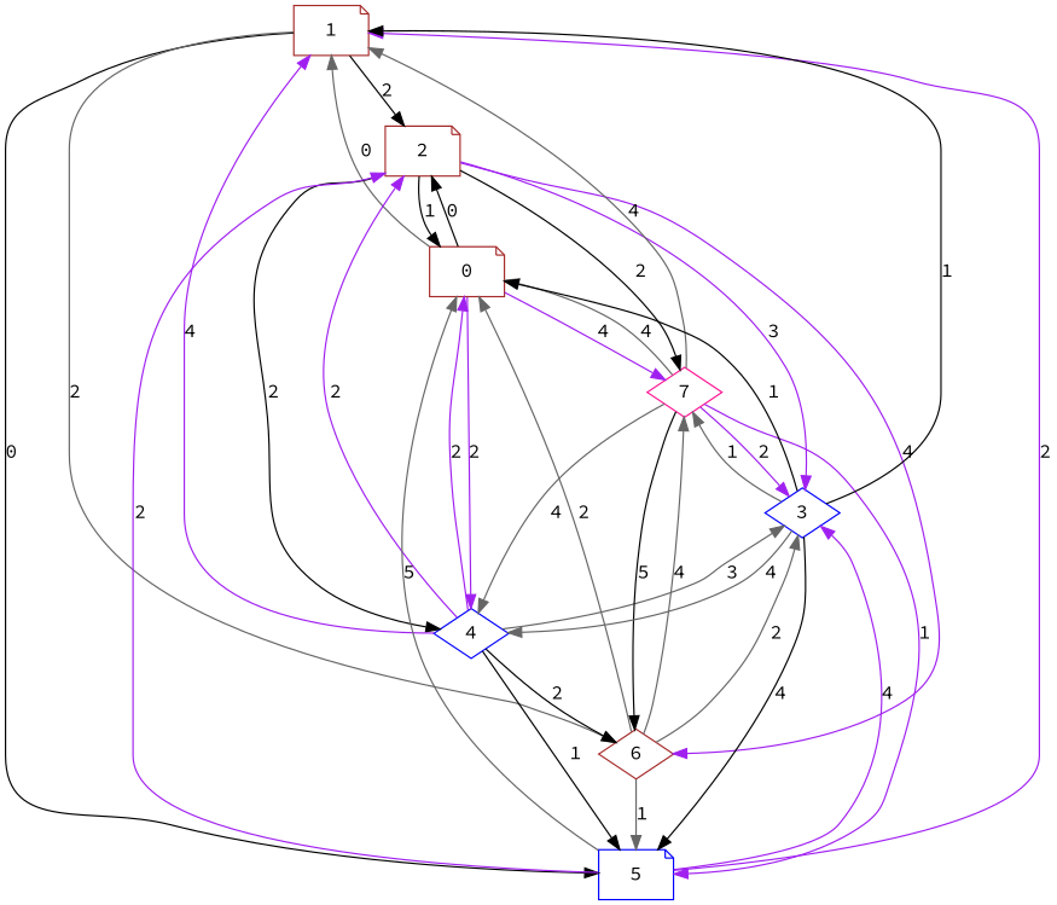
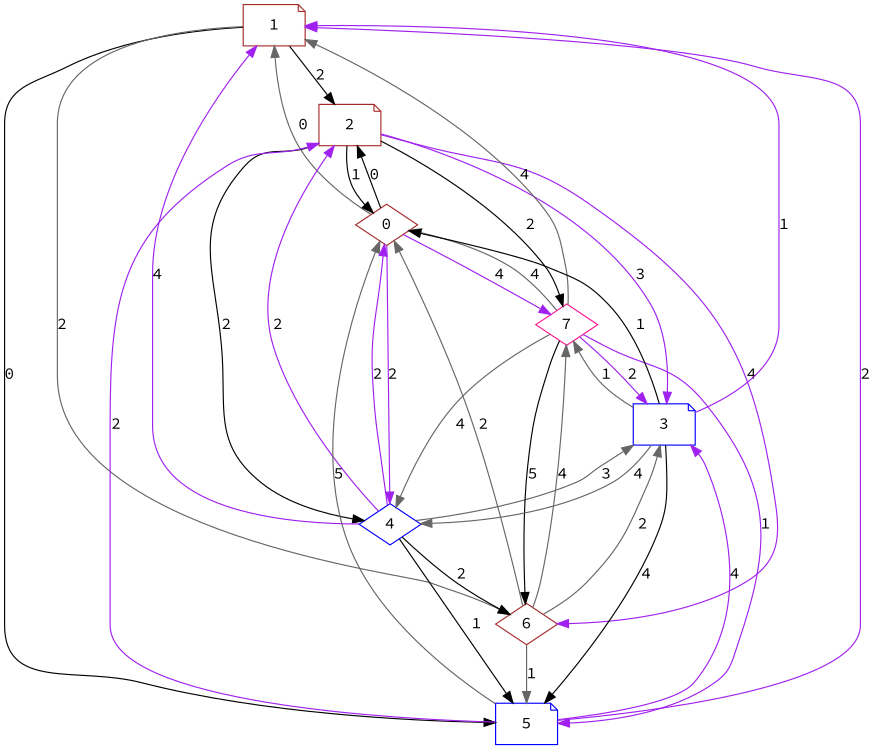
  strict digraph {
    fontname="Source Code Pro"
    node [color=brown fontname="Source Code Pro" shape=note]
    edge [color=gray40 fontname="Source Code Pro"]
    1
-   0
+   0 [shape=diamond]
    2
    4 [color=blue shape=diamond]
    7 [color=deeppink shape=diamond]
    5 [color=blue]
    6 [shape=diamond]
-   3 [color=blue shape=diamond]
+   3 [color=blue]
    1 -> 2 [color=black label=2]
    1 -> 5 [color=black label=0]
    1 -> 6 [label=2]
    0 -> 1 [label=0]
    0 -> 2 [color=black label=0]
    0 -> 4 [color=purple label=2]
    0 -> 7 [color=purple label=4]
    2 -> 0 [color=black label=1]
    2 -> 4 [color=black label=2]
    2 -> 7 [color=black label=2]
    2 -> 6 [color=purple label=4]
    2 -> 3 [color=purple label=3]
    4 -> 1 [color=purple label=4]
    4 -> 0 [color=purple label=2]
    4 -> 2 [color=purple label=2]
    4 -> 5 [color=black label=1]
    4 -> 6 [color=black label=2]
    4 -> 3 [label=3]
    7 -> 1 [label=4]
    7 -> 0 [label=4]
    7 -> 4 [label=4]
    7 -> 5 [color=purple label=1]
    7 -> 6 [color=black label=5]
    7 -> 3 [color=purple label=2]
    5 -> 1 [color=purple label=2]
    5 -> 0 [label=5]
    5 -> 2 [color=purple label=2]
    5 -> 3 [color=purple label=4]
    6 -> 0 [label=2]
    6 -> 7 [label=4]
    6 -> 5 [label=1]
    6 -> 3 [label=2]
-   3 -> 1 [color=black label=1]
+   3 -> 1 [color=purple label=1]
    3 -> 0 [color=black label=1]
    3 -> 4 [label=4]
    3 -> 7 [label=1]
    3 -> 5 [color=black label=4]
  }
